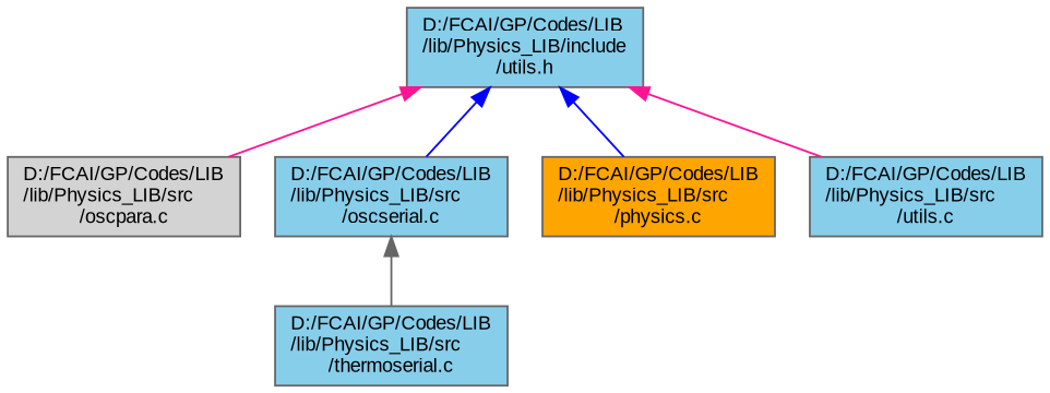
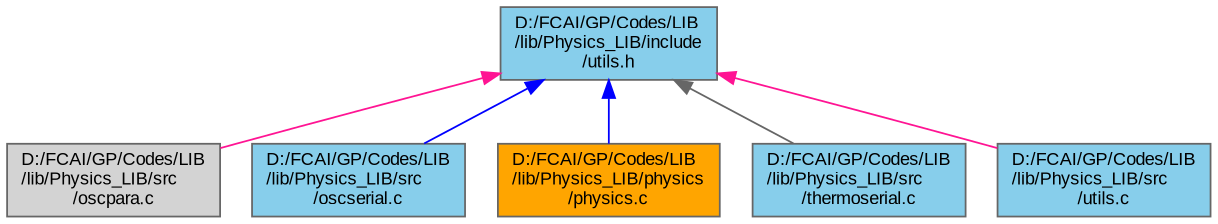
  digraph {
    fontname="Liberation Sans"
    node [color=grey40 fillcolor=skyblue fontname="Liberation Sans" fontsize=10 shape=box style=filled]
    edge [color=deeppink dir=back fontname="Liberation Sans" fontsize=10 labelfontname=Helvetica labelfontsize=10 style=solid]
    n1 [color=gray40 fontcolor=black height=0.2 label="D:/FCAI/GP/Codes/LIB\l/lib/Physics_LIB/include\l/utils.h" width=0.4]
    n2 [fillcolor=lightgrey height=0.2 label="D:/FCAI/GP/Codes/LIB\l/lib/Physics_LIB/src\l/oscpara.c" width=0.4]
    n3 [height=0.2 label="D:/FCAI/GP/Codes/LIB\l/lib/Physics_LIB/src\l/oscserial.c" width=0.4]
-   n4 [fillcolor=orange height=0.2 label="D:/FCAI/GP/Codes/LIB\l/lib/Physics_LIB/src\l/physics.c" width=0.4]
+   n4 [fillcolor=orange height=0.2 label="D:/FCAI/GP/Codes/LIB\l/lib/Physics_LIB/physics\l/physics.c" width=0.4]
    n5 [height=0.2 label="D:/FCAI/GP/Codes/LIB\l/lib/Physics_LIB/src\l/thermoserial.c" width=0.4]
    n6 [height=0.2 label="D:/FCAI/GP/Codes/LIB\l/lib/Physics_LIB/src\l/utils.c" width=0.4]
    n1 -> n2
    n1 -> n3 [color=blue]
    n1 -> n4 [color=blue]
-   n3 -> n5 [color=gray40]
+   n1 -> n5 [color=gray40]
    n1 -> n6
  }
